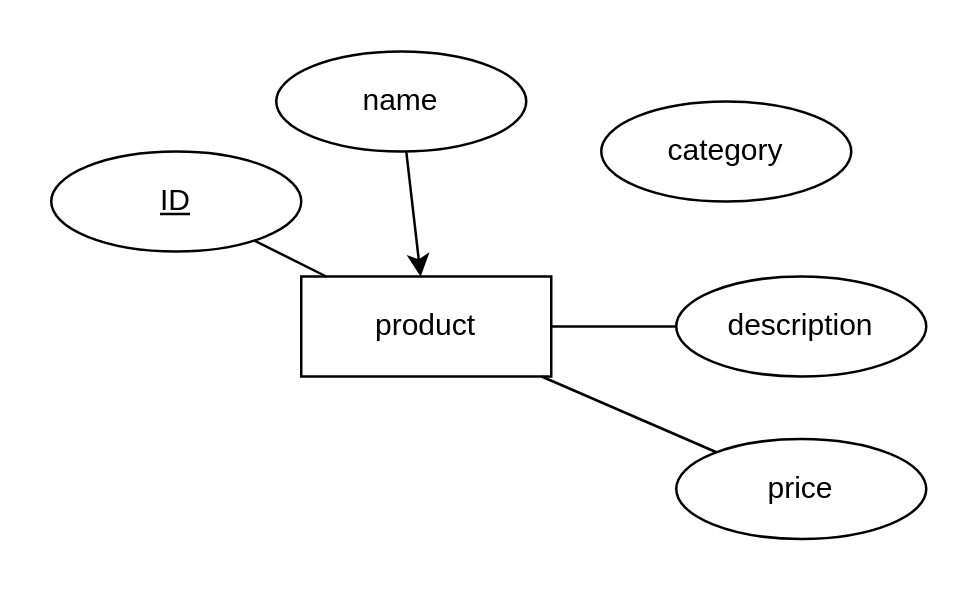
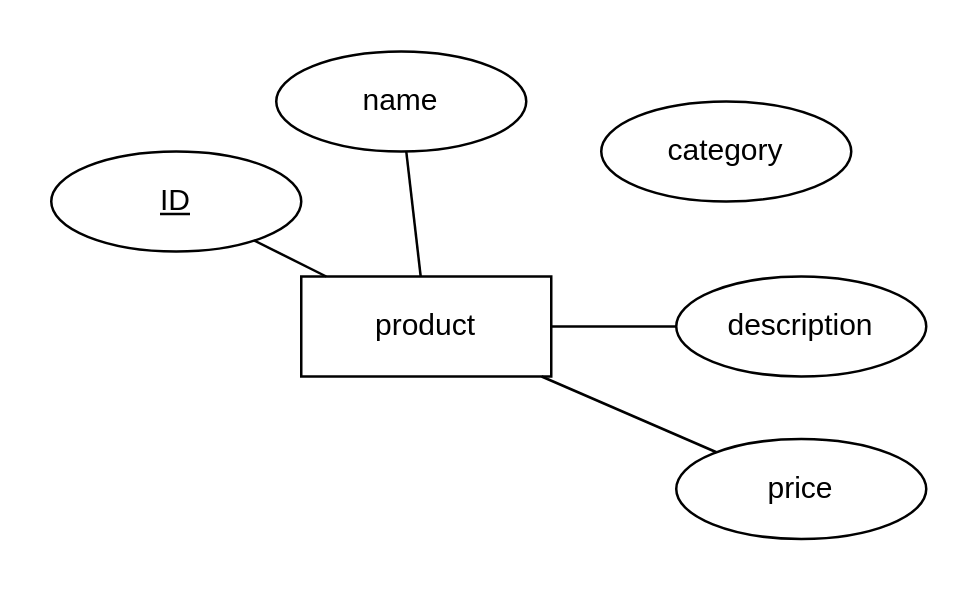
  <mxCell id="0" />
  <mxCell id="1" parent="0" />
  <mxCell id="2" value="product" style="whiteSpace=wrap;html=1;align=center;" vertex="1" parent="1"><mxGeometry x="120" y="110" width="100" height="40" as="geometry" /></mxCell>
  <mxCell id="3" value="ID" style="ellipse;whiteSpace=wrap;html=1;align=center;fontStyle=4;" vertex="1" parent="1"><mxGeometry x="20" y="60" width="100" height="40" as="geometry" /></mxCell>
  <mxCell id="4" value="name" style="ellipse;whiteSpace=wrap;html=1;align=center;" vertex="1" parent="1"><mxGeometry x="110" y="20" width="100" height="40" as="geometry" /></mxCell>
  <mxCell id="5" value="category" style="ellipse;whiteSpace=wrap;html=1;align=center;" vertex="1" parent="1"><mxGeometry x="240" y="40" width="100" height="40" as="geometry" /></mxCell>
  <mxCell id="6" value="description" style="ellipse;whiteSpace=wrap;html=1;align=center;" vertex="1" parent="1"><mxGeometry x="270" y="110" width="100" height="40" as="geometry" /></mxCell>
  <mxCell id="7" value="price" style="ellipse;whiteSpace=wrap;html=1;align=center;" vertex="1" parent="1"><mxGeometry x="270" y="175" width="100" height="40" as="geometry" /></mxCell>
  <mxCell id="8" value="" style="endArrow=none;html=1;rounded=0;" edge="1" parent="1" source="2" target="7"><mxGeometry relative="1" as="geometry"><mxPoint x="90" y="130" as="sourcePoint" /><mxPoint x="250" y="130" as="targetPoint" /></mxGeometry></mxCell>
  <mxCell id="9" value="" style="endArrow=none;html=1;rounded=0;" edge="1" parent="1" source="6" target="2"><mxGeometry relative="1" as="geometry"><mxPoint x="90" y="130" as="sourcePoint" /><mxPoint x="250" y="130" as="targetPoint" /></mxGeometry></mxCell>
- <mxCell id="10" value="" style="endArrow=classic;html=1;rounded=0;" edge="1" parent="1" source="4" target="2"><mxGeometry relative="1" as="geometry"><mxPoint x="90" y="130" as="sourcePoint" /><mxPoint x="250" y="130" as="targetPoint" /></mxGeometry></mxCell>
+ <mxCell id="10" value="" style="endArrow=none;html=1;rounded=0;" edge="1" parent="1" source="4" target="2"><mxGeometry relative="1" as="geometry"><mxPoint x="90" y="130" as="sourcePoint" /><mxPoint x="250" y="130" as="targetPoint" /></mxGeometry></mxCell>
  <mxCell id="11" value="" style="endArrow=none;html=1;rounded=0;" edge="1" parent="1" source="3" target="2"><mxGeometry relative="1" as="geometry"><mxPoint x="90" y="130" as="sourcePoint" /><mxPoint x="250" y="130" as="targetPoint" /></mxGeometry></mxCell>
